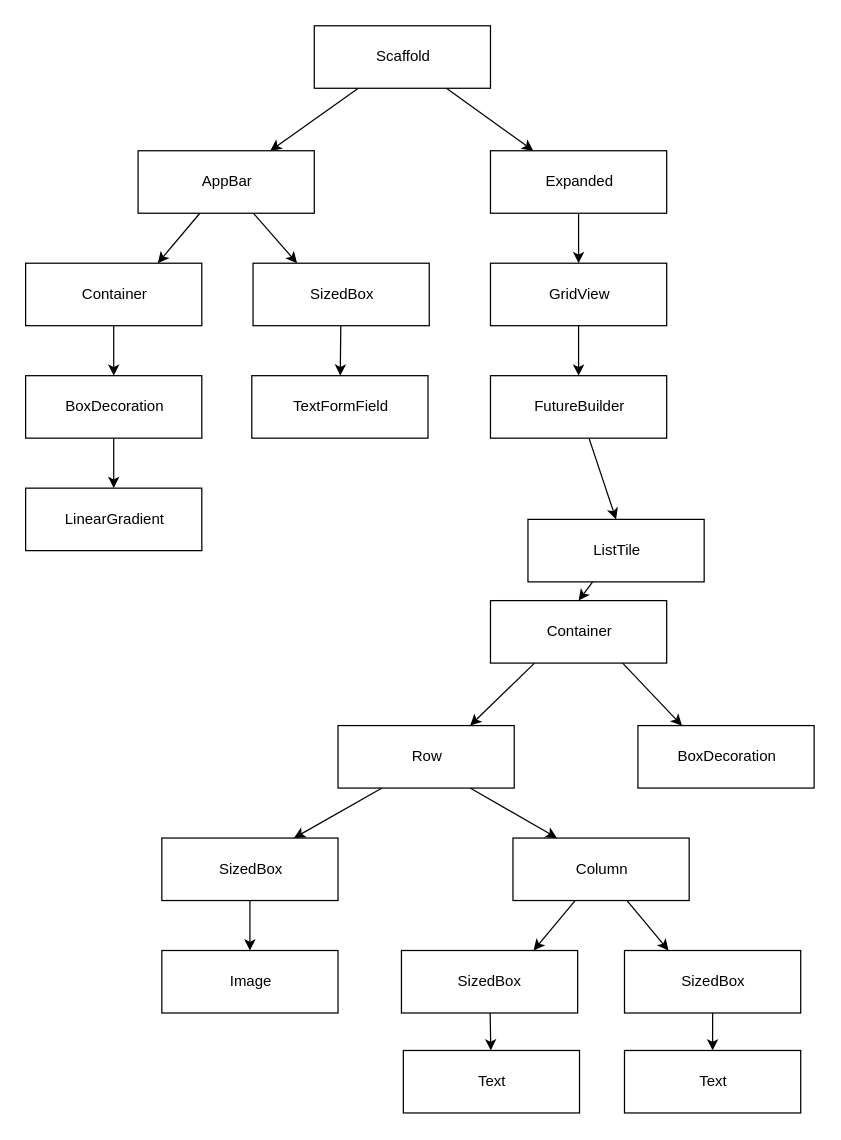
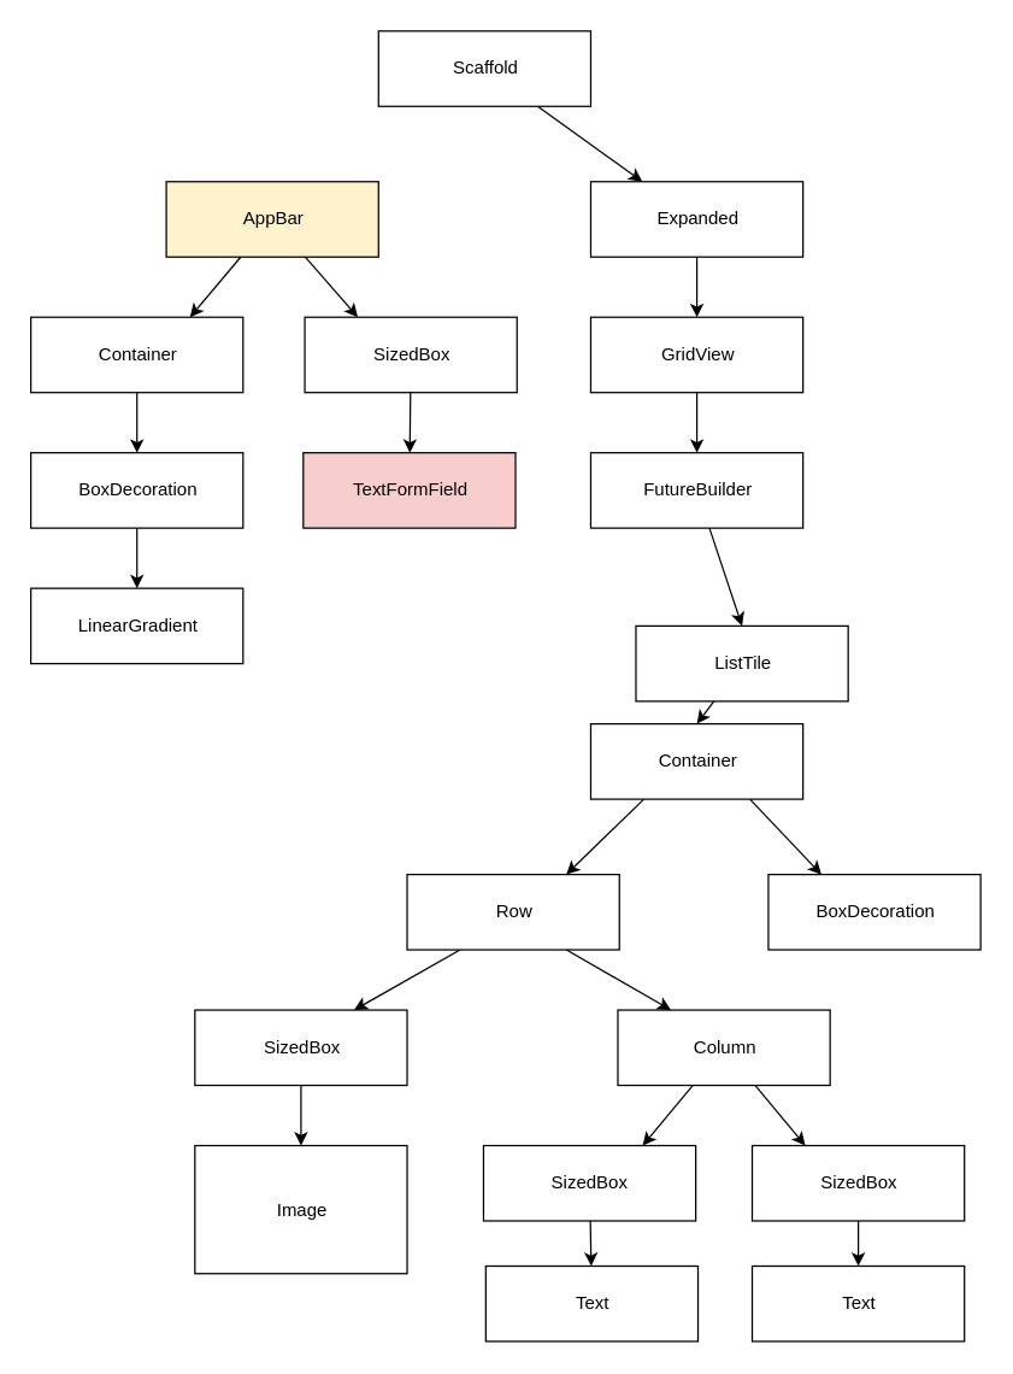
  <mxCell id="0" />
  <mxCell id="1" parent="0" />
- <mxCell id="2" style="edgeStyle=none;rounded=0;orthogonalLoop=1;jettySize=auto;html=1;exitX=0.25;exitY=1;exitDx=0;exitDy=0;" edge="1" parent="1" source="4" target="7"><mxGeometry relative="1" as="geometry" /></mxCell>
  <mxCell id="3" style="edgeStyle=none;rounded=0;orthogonalLoop=1;jettySize=auto;html=1;entryX=0.25;entryY=0;entryDx=0;entryDy=0;exitX=0.75;exitY=1;exitDx=0;exitDy=0;" edge="1" parent="1" source="4"><mxGeometry relative="1" as="geometry"><mxPoint x="426.25" y="120" as="targetPoint" /></mxGeometry></mxCell>
  <mxCell id="4" value="Scaffold" style="html=1;" vertex="1" parent="1"><mxGeometry x="251" y="20" width="141" height="50" as="geometry" /></mxCell>
  <mxCell id="5" style="edgeStyle=none;rounded=0;orthogonalLoop=1;jettySize=auto;html=1;entryX=0.75;entryY=0;entryDx=0;entryDy=0;" edge="1" parent="1" source="7" target="11"><mxGeometry relative="1" as="geometry" /></mxCell>
  <mxCell id="6" style="rounded=0;orthogonalLoop=1;jettySize=auto;html=1;entryX=0.25;entryY=0;entryDx=0;entryDy=0;" edge="1" parent="1" source="7" target="26"><mxGeometry relative="1" as="geometry" /></mxCell>
- <mxCell id="7" value="AppBar" style="html=1;" vertex="1" parent="1"><mxGeometry x="110" y="120" width="141" height="50" as="geometry" /></mxCell>
+ <mxCell id="7" value="AppBar" style="html=1;fillColor=#fff2cc;" vertex="1" parent="1"><mxGeometry x="110" y="120" width="141" height="50" as="geometry" /></mxCell>
  <mxCell id="8" style="edgeStyle=none;rounded=0;orthogonalLoop=1;jettySize=auto;html=1;" edge="1" parent="1" source="9" target="14"><mxGeometry relative="1" as="geometry" /></mxCell>
  <mxCell id="9" value="BoxDecoration" style="html=1;" vertex="1" parent="1"><mxGeometry x="20" y="300" width="141" height="50" as="geometry" /></mxCell>
  <mxCell id="10" style="edgeStyle=orthogonalEdgeStyle;rounded=0;orthogonalLoop=1;jettySize=auto;html=1;entryX=0.5;entryY=0;entryDx=0;entryDy=0;" edge="1" parent="1" source="11" target="9"><mxGeometry relative="1" as="geometry" /></mxCell>
  <mxCell id="11" value="Container" style="html=1;" vertex="1" parent="1"><mxGeometry x="20" y="210" width="141" height="50" as="geometry" /></mxCell>
  <mxCell id="12" style="edgeStyle=none;rounded=0;orthogonalLoop=1;jettySize=auto;html=1;entryX=0.5;entryY=0;entryDx=0;entryDy=0;" edge="1" parent="1" source="13" target="17"><mxGeometry relative="1" as="geometry" /></mxCell>
  <mxCell id="13" value="Expanded" style="html=1;" vertex="1" parent="1"><mxGeometry x="392" y="120" width="141" height="50" as="geometry" /></mxCell>
  <mxCell id="14" value="LinearGradient" style="html=1;" vertex="1" parent="1"><mxGeometry x="20" y="390" width="141" height="50" as="geometry" /></mxCell>
- <mxCell id="15" value="TextFormField" style="html=1;" vertex="1" parent="1"><mxGeometry x="201" y="300" width="141" height="50" as="geometry" /></mxCell>
+ <mxCell id="15" value="TextFormField" style="html=1;fillColor=#f8cecc;" vertex="1" parent="1"><mxGeometry x="201" y="300" width="141" height="50" as="geometry" /></mxCell>
  <mxCell id="16" style="edgeStyle=none;rounded=0;orthogonalLoop=1;jettySize=auto;html=1;" edge="1" parent="1" source="17" target="19"><mxGeometry relative="1" as="geometry" /></mxCell>
  <mxCell id="17" value="GridView" style="html=1;" vertex="1" parent="1"><mxGeometry x="392" y="210" width="141" height="50" as="geometry" /></mxCell>
  <mxCell id="18" style="edgeStyle=none;rounded=0;orthogonalLoop=1;jettySize=auto;html=1;entryX=0.5;entryY=0;entryDx=0;entryDy=0;" edge="1" parent="1" source="19" target="24"><mxGeometry relative="1" as="geometry" /></mxCell>
  <mxCell id="19" value="FutureBuilder" style="html=1;" vertex="1" parent="1"><mxGeometry x="392" y="300" width="141" height="50" as="geometry" /></mxCell>
  <mxCell id="20" style="edgeStyle=none;rounded=0;orthogonalLoop=1;jettySize=auto;html=1;entryX=0.75;entryY=0;entryDx=0;entryDy=0;exitX=0.25;exitY=1;exitDx=0;exitDy=0;" edge="1" parent="1" source="22" target="29"><mxGeometry relative="1" as="geometry" /></mxCell>
  <mxCell id="21" style="edgeStyle=none;rounded=0;orthogonalLoop=1;jettySize=auto;html=1;entryX=0.25;entryY=0;entryDx=0;entryDy=0;exitX=0.75;exitY=1;exitDx=0;exitDy=0;" edge="1" parent="1" source="22" target="30"><mxGeometry relative="1" as="geometry" /></mxCell>
  <mxCell id="22" value="Container" style="html=1;" vertex="1" parent="1"><mxGeometry x="392" y="480" width="141" height="50" as="geometry" /></mxCell>
  <mxCell id="23" style="edgeStyle=none;rounded=0;orthogonalLoop=1;jettySize=auto;html=1;entryX=0.5;entryY=0;entryDx=0;entryDy=0;" edge="1" parent="1" source="24" target="22"><mxGeometry relative="1" as="geometry"><mxPoint x="463" y="470" as="targetPoint" /></mxGeometry></mxCell>
  <mxCell id="24" value="ListTile" style="html=1;" vertex="1" parent="1"><mxGeometry x="422" y="415" width="141" height="50" as="geometry" /></mxCell>
  <mxCell id="25" style="edgeStyle=none;rounded=0;orthogonalLoop=1;jettySize=auto;html=1;" edge="1" parent="1" source="26" target="15"><mxGeometry relative="1" as="geometry" /></mxCell>
  <mxCell id="26" value="SizedBox" style="html=1;" vertex="1" parent="1"><mxGeometry x="202" y="210" width="141" height="50" as="geometry" /></mxCell>
  <mxCell id="27" style="edgeStyle=none;rounded=0;orthogonalLoop=1;jettySize=auto;html=1;entryX=0.75;entryY=0;entryDx=0;entryDy=0;exitX=0.25;exitY=1;exitDx=0;exitDy=0;" edge="1" parent="1" source="29" target="32"><mxGeometry relative="1" as="geometry" /></mxCell>
  <mxCell id="28" style="edgeStyle=none;rounded=0;orthogonalLoop=1;jettySize=auto;html=1;entryX=0.25;entryY=0;entryDx=0;entryDy=0;exitX=0.75;exitY=1;exitDx=0;exitDy=0;" edge="1" parent="1" source="29" target="36"><mxGeometry relative="1" as="geometry" /></mxCell>
  <mxCell id="29" value="Row" style="html=1;" vertex="1" parent="1"><mxGeometry x="270" y="580" width="141" height="50" as="geometry" /></mxCell>
  <mxCell id="30" value="BoxDecoration" style="html=1;" vertex="1" parent="1"><mxGeometry x="510" y="580" width="141" height="50" as="geometry" /></mxCell>
  <mxCell id="31" style="edgeStyle=none;rounded=0;orthogonalLoop=1;jettySize=auto;html=1;entryX=0.5;entryY=0;entryDx=0;entryDy=0;" edge="1" parent="1" source="32" target="33"><mxGeometry relative="1" as="geometry" /></mxCell>
  <mxCell id="32" value="SizedBox" style="html=1;" vertex="1" parent="1"><mxGeometry x="129" y="670" width="141" height="50" as="geometry" /></mxCell>
- <mxCell id="33" value="Image" style="html=1;" vertex="1" parent="1"><mxGeometry x="129" y="760" width="141" height="50" as="geometry" /></mxCell>
+ <mxCell id="33" value="Image" style="html=1;" vertex="1" parent="1"><mxGeometry x="129" y="760" width="141" height="85" as="geometry" /></mxCell>
  <mxCell id="34" style="edgeStyle=none;rounded=0;orthogonalLoop=1;jettySize=auto;html=1;entryX=0.75;entryY=0;entryDx=0;entryDy=0;" edge="1" parent="1" source="36" target="40"><mxGeometry relative="1" as="geometry" /></mxCell>
  <mxCell id="35" style="edgeStyle=none;rounded=0;orthogonalLoop=1;jettySize=auto;html=1;entryX=0.25;entryY=0;entryDx=0;entryDy=0;" edge="1" parent="1" source="36" target="38"><mxGeometry relative="1" as="geometry" /></mxCell>
  <mxCell id="36" value="Column" style="html=1;" vertex="1" parent="1"><mxGeometry x="410" y="670" width="141" height="50" as="geometry" /></mxCell>
  <mxCell id="37" style="edgeStyle=none;rounded=0;orthogonalLoop=1;jettySize=auto;html=1;entryX=0.5;entryY=0;entryDx=0;entryDy=0;" edge="1" parent="1" source="38" target="42"><mxGeometry relative="1" as="geometry" /></mxCell>
  <mxCell id="38" value="SizedBox" style="html=1;" vertex="1" parent="1"><mxGeometry x="499.25" y="760" width="141" height="50" as="geometry" /></mxCell>
  <mxCell id="39" style="edgeStyle=none;rounded=0;orthogonalLoop=1;jettySize=auto;html=1;" edge="1" parent="1" source="40" target="41"><mxGeometry relative="1" as="geometry" /></mxCell>
  <mxCell id="40" value="SizedBox" style="html=1;" vertex="1" parent="1"><mxGeometry x="320.75" y="760" width="141" height="50" as="geometry" /></mxCell>
  <mxCell id="41" value="Text" style="html=1;" vertex="1" parent="1"><mxGeometry x="322.25" y="840" width="141" height="50" as="geometry" /></mxCell>
  <mxCell id="42" value="Text" style="html=1;" vertex="1" parent="1"><mxGeometry x="499.25" y="840" width="141" height="50" as="geometry" /></mxCell>
